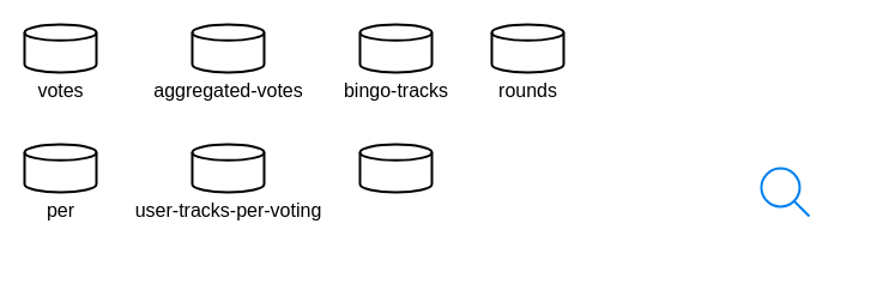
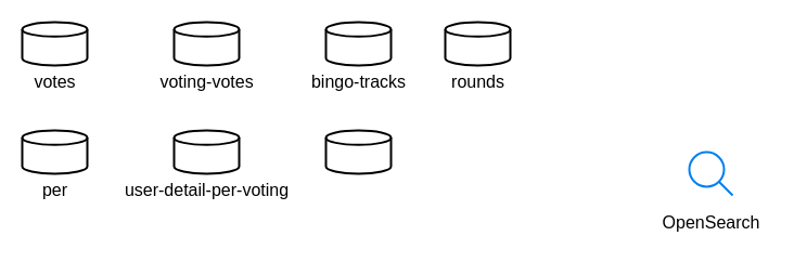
  <mxCell id="0" />
  <mxCell id="1" parent="0" />
  <mxCell id="2" value="" style="group" vertex="1" connectable="0" parent="1"><mxGeometry x="20" y="20" width="60" height="70" as="geometry" /></mxCell>
  <mxCell id="3" value="" style="strokeWidth=2;html=1;shape=mxgraph.flowchart.database;whiteSpace=wrap;" vertex="1" parent="2"><mxGeometry width="60" height="40" as="geometry" /></mxCell>
  <mxCell id="4" value="&lt;font style=&quot;font-size: 16px;&quot;&gt;votes&lt;/font&gt;" style="text;html=1;align=center;verticalAlign=middle;resizable=0;points=[];autosize=1;strokeColor=none;fillColor=none;" vertex="1" parent="2"><mxGeometry y="40" width="60" height="30" as="geometry" /></mxCell>
  <mxCell id="5" value="" style="group" vertex="1" connectable="0" parent="1"><mxGeometry x="160" y="20" width="105" height="70" as="geometry" /></mxCell>
  <mxCell id="6" value="" style="strokeWidth=2;html=1;shape=mxgraph.flowchart.database;whiteSpace=wrap;" vertex="1" parent="5"><mxGeometry width="60" height="40" as="geometry" /></mxCell>
- <mxCell id="7" value="&lt;font style=&quot;font-size: 16px;&quot;&gt;aggregated-votes&lt;/font&gt;" style="text;html=1;align=center;verticalAlign=middle;resizable=0;points=[];autosize=1;strokeColor=none;fillColor=none;" vertex="1" parent="5"><mxGeometry x="-45" y="40" width="150" height="30" as="geometry" /></mxCell>
+ <mxCell id="7" value="&lt;font style=&quot;font-size: 16px;&quot;&gt;voting-votes&lt;/font&gt;" style="text;html=1;align=center;verticalAlign=middle;resizable=0;points=[];autosize=1;strokeColor=none;fillColor=none;" vertex="1" parent="5"><mxGeometry x="-45" y="40" width="150" height="30" as="geometry" /></mxCell>
  <mxCell id="8" value="" style="group" vertex="1" connectable="0" parent="1"><mxGeometry x="300" y="20" width="90" height="70" as="geometry" /></mxCell>
  <mxCell id="9" value="" style="strokeWidth=2;html=1;shape=mxgraph.flowchart.database;whiteSpace=wrap;" vertex="1" parent="8"><mxGeometry width="60" height="40" as="geometry" /></mxCell>
  <mxCell id="10" value="&lt;font style=&quot;font-size: 16px;&quot;&gt;bingo-tracks&lt;/font&gt;" style="text;html=1;align=center;verticalAlign=middle;resizable=0;points=[];autosize=1;strokeColor=none;fillColor=none;" vertex="1" parent="8"><mxGeometry x="-30" y="40" width="120" height="30" as="geometry" /></mxCell>
  <mxCell id="11" value="" style="group" vertex="1" connectable="0" parent="1"><mxGeometry x="410" y="20" width="65" height="70" as="geometry" /></mxCell>
  <mxCell id="12" value="" style="strokeWidth=2;html=1;shape=mxgraph.flowchart.database;whiteSpace=wrap;" vertex="1" parent="11"><mxGeometry width="60" height="40" as="geometry" /></mxCell>
  <mxCell id="13" value="&lt;font style=&quot;font-size: 16px;&quot;&gt;rounds&lt;/font&gt;" style="text;html=1;align=center;verticalAlign=middle;resizable=0;points=[];autosize=1;strokeColor=none;fillColor=none;" vertex="1" parent="11"><mxGeometry x="-5" y="40" width="70" height="30" as="geometry" /></mxCell>
  <mxCell id="14" value="" style="group" vertex="1" connectable="0" parent="1"><mxGeometry x="20" y="120" width="60" height="70" as="geometry" /></mxCell>
  <mxCell id="15" value="" style="strokeWidth=2;html=1;shape=mxgraph.flowchart.database;whiteSpace=wrap;" vertex="1" parent="14"><mxGeometry width="60" height="40" as="geometry" /></mxCell>
  <mxCell id="16" value="&lt;font style=&quot;font-size: 16px;&quot;&gt;per&lt;/font&gt;" style="text;html=1;align=center;verticalAlign=middle;resizable=0;points=[];autosize=1;strokeColor=none;fillColor=none;" vertex="1" parent="14"><mxGeometry y="40" width="60" height="30" as="geometry" /></mxCell>
  <mxCell id="17" value="" style="group" vertex="1" connectable="0" parent="1"><mxGeometry x="160" y="120" width="115" height="70" as="geometry" /></mxCell>
  <mxCell id="18" value="" style="strokeWidth=2;html=1;shape=mxgraph.flowchart.database;whiteSpace=wrap;" vertex="1" parent="17"><mxGeometry width="60" height="40" as="geometry" /></mxCell>
- <mxCell id="19" value="&lt;font style=&quot;font-size: 16px;&quot;&gt;user-tracks-per-voting&lt;/font&gt;" style="text;html=1;align=center;verticalAlign=middle;resizable=0;points=[];autosize=1;strokeColor=none;fillColor=none;" vertex="1" parent="17"><mxGeometry x="-55" y="40" width="170" height="30" as="geometry" /></mxCell>
+ <mxCell id="19" value="&lt;font style=&quot;font-size: 16px;&quot;&gt;user-detail-per-voting&lt;/font&gt;" style="text;html=1;align=center;verticalAlign=middle;resizable=0;points=[];autosize=1;strokeColor=none;fillColor=none;" vertex="1" parent="17"><mxGeometry x="-55" y="40" width="170" height="30" as="geometry" /></mxCell>
  <mxCell id="20" value="" style="group" vertex="1" connectable="0" parent="1"><mxGeometry x="300" y="120" width="60" height="70" as="geometry" /></mxCell>
  <mxCell id="21" value="" style="strokeWidth=2;html=1;shape=mxgraph.flowchart.database;whiteSpace=wrap;" vertex="1" parent="20"><mxGeometry width="60" height="40" as="geometry" /></mxCell>
  <mxCell id="22" value="" style="group" vertex="1" connectable="0" parent="1"><mxGeometry x="600" y="140" width="110" height="80" as="geometry" /></mxCell>
  <mxCell id="23" value="" style="html=1;verticalLabelPosition=bottom;align=center;labelBackgroundColor=#ffffff;verticalAlign=top;strokeWidth=2;strokeColor=#0080F0;shadow=0;dashed=0;shape=mxgraph.ios7.icons.looking_glass;" vertex="1" parent="22"><mxGeometry x="35" width="40" height="40" as="geometry" /></mxCell>
+ <mxCell id="24" value="&lt;font style=&quot;font-size: 16px;&quot;&gt;OpenSearch&lt;/font&gt;" style="text;html=1;align=center;verticalAlign=middle;resizable=0;points=[];autosize=1;strokeColor=none;fillColor=none;" vertex="1" parent="22"><mxGeometry y="50" width="110" height="30" as="geometry" /></mxCell>
